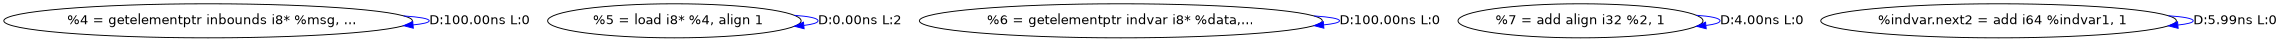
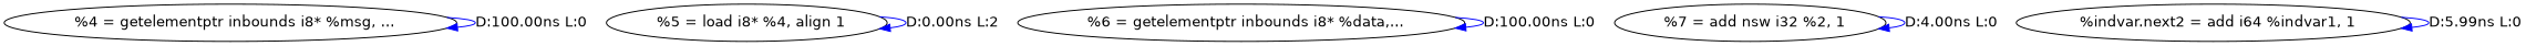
  digraph {
    fontname="DejaVu Sans"
    node [fontname="DejaVu Sans"]
    edge [color=blue fontname="DejaVu Sans"]
    n1 [label="  %4 = getelementptr inbounds i8* %msg, ..."]
    n2 [label="  %5 = load i8* %4, align 1"]
-   n3 [label="%6 = getelementptr indvar i8* %data,..."]
-   n4 [label="%7 = add align i32 %2, 1"]
+   n3 [label="  %6 = getelementptr inbounds i8* %data,..."]
+   n4 [label="  %7 = add nsw i32 %2, 1"]
    n5 [label="  %indvar.next2 = add i64 %indvar1, 1"]
    n1 -> n1 [label="D:100.00ns L:0"]
    n2 -> n2 [label="D:0.00ns L:2"]
    n3 -> n3 [label="D:100.00ns L:0"]
    n4 -> n4 [label="D:4.00ns L:0"]
    n5 -> n5 [label="D:5.99ns L:0"]
  }
